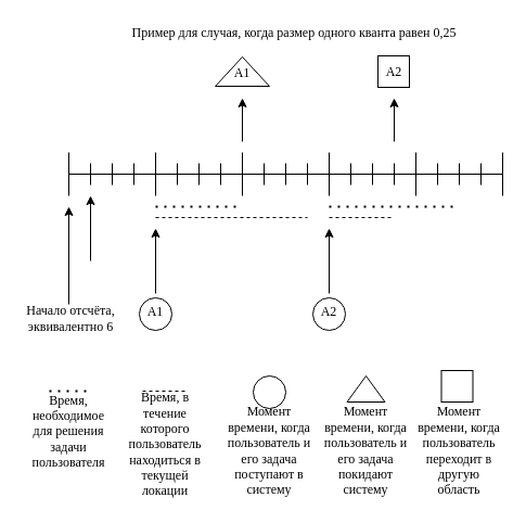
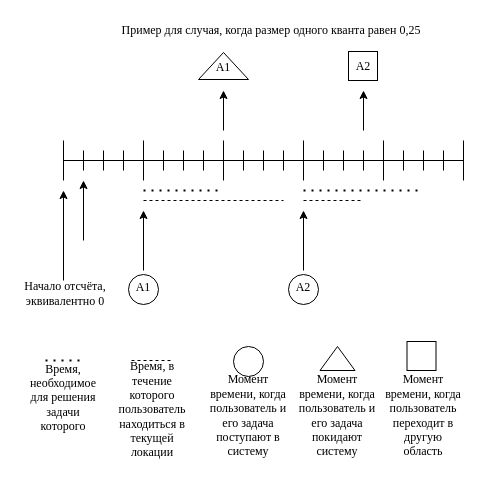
  <mxCell id="0" />
  <mxCell id="1" parent="0" />
  <mxCell id="2" value="" style="whiteSpace=wrap;html=1;aspect=fixed;fontFamily=Times New Roman;" vertex="1" parent="1"><mxGeometry x="348" y="51" width="29" height="29" as="geometry" /></mxCell>
  <mxCell id="3" value="" style="triangle;whiteSpace=wrap;html=1;fontFamily=Times New Roman;direction=north;" vertex="1" parent="1"><mxGeometry x="198" y="52" width="50" height="27" as="geometry" /></mxCell>
  <mxCell id="4" value="" style="endArrow=none;html=1;" edge="1" parent="1"><mxGeometry width="50" height="50" relative="1" as="geometry"><mxPoint x="63" y="160" as="sourcePoint" /><mxPoint x="463" y="160" as="targetPoint" /></mxGeometry></mxCell>
  <mxCell id="5" value="" style="endArrow=none;html=1;" edge="1" parent="1"><mxGeometry width="50" height="50" relative="1" as="geometry"><mxPoint x="63" y="180" as="sourcePoint" /><mxPoint x="63" y="140" as="targetPoint" /></mxGeometry></mxCell>
  <mxCell id="6" value="" style="endArrow=none;html=1;" edge="1" parent="1"><mxGeometry width="50" height="50" relative="1" as="geometry"><mxPoint x="143" y="180" as="sourcePoint" /><mxPoint x="143" y="140" as="targetPoint" /></mxGeometry></mxCell>
  <mxCell id="7" value="" style="endArrow=none;html=1;" edge="1" parent="1"><mxGeometry width="50" height="50" relative="1" as="geometry"><mxPoint x="223" y="180" as="sourcePoint" /><mxPoint x="223" y="140" as="targetPoint" /></mxGeometry></mxCell>
  <mxCell id="8" value="" style="endArrow=none;html=1;" edge="1" parent="1"><mxGeometry width="50" height="50" relative="1" as="geometry"><mxPoint x="303" y="180" as="sourcePoint" /><mxPoint x="303" y="140" as="targetPoint" /></mxGeometry></mxCell>
  <mxCell id="9" value="" style="endArrow=none;html=1;" edge="1" parent="1"><mxGeometry width="50" height="50" relative="1" as="geometry"><mxPoint x="383" y="180" as="sourcePoint" /><mxPoint x="383" y="140" as="targetPoint" /></mxGeometry></mxCell>
  <mxCell id="10" value="" style="endArrow=none;html=1;" edge="1" parent="1"><mxGeometry width="50" height="50" relative="1" as="geometry"><mxPoint x="463" y="180" as="sourcePoint" /><mxPoint x="463" y="140" as="targetPoint" /></mxGeometry></mxCell>
  <mxCell id="11" value="" style="endArrow=none;html=1;" edge="1" parent="1"><mxGeometry width="50" height="50" relative="1" as="geometry"><mxPoint x="83" y="170" as="sourcePoint" /><mxPoint x="83" y="150" as="targetPoint" /></mxGeometry></mxCell>
  <mxCell id="12" value="" style="endArrow=none;html=1;" edge="1" parent="1"><mxGeometry width="50" height="50" relative="1" as="geometry"><mxPoint x="103" y="170" as="sourcePoint" /><mxPoint x="103" y="150" as="targetPoint" /></mxGeometry></mxCell>
  <mxCell id="13" value="" style="endArrow=none;html=1;" edge="1" parent="1"><mxGeometry width="50" height="50" relative="1" as="geometry"><mxPoint x="123" y="170" as="sourcePoint" /><mxPoint x="123" y="150" as="targetPoint" /></mxGeometry></mxCell>
  <mxCell id="14" value="" style="endArrow=none;html=1;" edge="1" parent="1"><mxGeometry width="50" height="50" relative="1" as="geometry"><mxPoint x="163" y="170" as="sourcePoint" /><mxPoint x="163" y="150" as="targetPoint" /></mxGeometry></mxCell>
  <mxCell id="15" value="" style="endArrow=none;html=1;" edge="1" parent="1"><mxGeometry width="50" height="50" relative="1" as="geometry"><mxPoint x="183" y="170" as="sourcePoint" /><mxPoint x="183" y="150" as="targetPoint" /></mxGeometry></mxCell>
  <mxCell id="16" value="" style="endArrow=none;html=1;" edge="1" parent="1"><mxGeometry width="50" height="50" relative="1" as="geometry"><mxPoint x="203" y="170" as="sourcePoint" /><mxPoint x="203" y="150" as="targetPoint" /></mxGeometry></mxCell>
  <mxCell id="17" value="" style="endArrow=none;html=1;" edge="1" parent="1"><mxGeometry width="50" height="50" relative="1" as="geometry"><mxPoint x="243" y="170" as="sourcePoint" /><mxPoint x="243" y="150" as="targetPoint" /></mxGeometry></mxCell>
  <mxCell id="18" value="" style="endArrow=none;html=1;" edge="1" parent="1"><mxGeometry width="50" height="50" relative="1" as="geometry"><mxPoint x="263" y="170" as="sourcePoint" /><mxPoint x="263" y="150" as="targetPoint" /></mxGeometry></mxCell>
  <mxCell id="19" value="" style="endArrow=none;html=1;" edge="1" parent="1"><mxGeometry width="50" height="50" relative="1" as="geometry"><mxPoint x="283" y="170" as="sourcePoint" /><mxPoint x="283" y="150" as="targetPoint" /></mxGeometry></mxCell>
  <mxCell id="20" value="" style="endArrow=none;html=1;" edge="1" parent="1"><mxGeometry width="50" height="50" relative="1" as="geometry"><mxPoint x="323" y="170" as="sourcePoint" /><mxPoint x="323" y="150" as="targetPoint" /></mxGeometry></mxCell>
  <mxCell id="21" value="" style="endArrow=none;html=1;" edge="1" parent="1"><mxGeometry width="50" height="50" relative="1" as="geometry"><mxPoint x="343" y="170" as="sourcePoint" /><mxPoint x="343" y="150" as="targetPoint" /></mxGeometry></mxCell>
  <mxCell id="22" value="" style="endArrow=none;html=1;" edge="1" parent="1"><mxGeometry width="50" height="50" relative="1" as="geometry"><mxPoint x="363" y="170" as="sourcePoint" /><mxPoint x="363" y="150" as="targetPoint" /></mxGeometry></mxCell>
  <mxCell id="23" value="" style="endArrow=none;html=1;" edge="1" parent="1"><mxGeometry width="50" height="50" relative="1" as="geometry"><mxPoint x="403" y="170" as="sourcePoint" /><mxPoint x="403" y="150" as="targetPoint" /></mxGeometry></mxCell>
  <mxCell id="24" value="" style="endArrow=none;html=1;" edge="1" parent="1"><mxGeometry width="50" height="50" relative="1" as="geometry"><mxPoint x="423" y="170" as="sourcePoint" /><mxPoint x="423" y="150" as="targetPoint" /></mxGeometry></mxCell>
  <mxCell id="25" value="" style="endArrow=none;html=1;" edge="1" parent="1"><mxGeometry width="50" height="50" relative="1" as="geometry"><mxPoint x="443" y="170" as="sourcePoint" /><mxPoint x="443" y="150" as="targetPoint" /></mxGeometry></mxCell>
  <mxCell id="26" value="" style="endArrow=classic;html=1;" edge="1" parent="1"><mxGeometry width="50" height="50" relative="1" as="geometry"><mxPoint x="83" y="240" as="sourcePoint" /><mxPoint x="83" y="180" as="targetPoint" /></mxGeometry></mxCell>
  <mxCell id="27" value="" style="endArrow=classic;html=1;" edge="1" parent="1"><mxGeometry width="50" height="50" relative="1" as="geometry"><mxPoint x="63" y="280" as="sourcePoint" /><mxPoint x="63" y="190" as="targetPoint" /></mxGeometry></mxCell>
  <mxCell id="28" value="" style="endArrow=classic;html=1;" edge="1" parent="1"><mxGeometry width="50" height="50" relative="1" as="geometry"><mxPoint x="143" y="270" as="sourcePoint" /><mxPoint x="143" y="210" as="targetPoint" /></mxGeometry></mxCell>
  <mxCell id="29" value="" style="endArrow=none;dashed=1;html=1;dashPattern=1 3;strokeWidth=2;" edge="1" parent="1"><mxGeometry width="50" height="50" relative="1" as="geometry"><mxPoint x="143" y="190" as="sourcePoint" /><mxPoint x="223" y="190" as="targetPoint" /></mxGeometry></mxCell>
  <mxCell id="30" value="" style="endArrow=none;dashed=1;html=1;" edge="1" parent="1"><mxGeometry width="50" height="50" relative="1" as="geometry"><mxPoint x="143" y="200" as="sourcePoint" /><mxPoint x="283" y="200" as="targetPoint" /></mxGeometry></mxCell>
  <mxCell id="31" value="" style="endArrow=none;dashed=1;html=1;dashPattern=1 3;strokeWidth=2;" edge="1" parent="1"><mxGeometry width="50" height="50" relative="1" as="geometry"><mxPoint x="303" y="190" as="sourcePoint" /><mxPoint x="423" y="190" as="targetPoint" /></mxGeometry></mxCell>
  <mxCell id="32" value="" style="endArrow=none;dashed=1;html=1;" edge="1" parent="1"><mxGeometry width="50" height="50" relative="1" as="geometry"><mxPoint x="303" y="200" as="sourcePoint" /><mxPoint x="363" y="200" as="targetPoint" /></mxGeometry></mxCell>
  <mxCell id="33" value="" style="ellipse;whiteSpace=wrap;html=1;aspect=fixed;fontFamily=Times New Roman;" vertex="1" parent="1"><mxGeometry x="128" y="274" width="30" height="30" as="geometry" /></mxCell>
  <mxCell id="34" value="A1" style="text;html=1;strokeColor=none;fillColor=none;align=center;verticalAlign=middle;whiteSpace=wrap;rounded=0;fontFamily=Times New Roman;" vertex="1" parent="1"><mxGeometry x="123" y="277" width="40" height="20" as="geometry" /></mxCell>
  <mxCell id="35" value="A1" style="text;html=1;strokeColor=none;fillColor=none;align=center;verticalAlign=middle;whiteSpace=wrap;rounded=0;fontFamily=Times New Roman;" vertex="1" parent="1"><mxGeometry x="203" y="57" width="40" height="20" as="geometry" /></mxCell>
  <mxCell id="36" value="" style="endArrow=classic;html=1;fontFamily=Times New Roman;" edge="1" parent="1"><mxGeometry width="50" height="50" relative="1" as="geometry"><mxPoint x="223" y="130" as="sourcePoint" /><mxPoint x="223" y="90" as="targetPoint" /></mxGeometry></mxCell>
  <mxCell id="37" value="" style="endArrow=classic;html=1;" edge="1" parent="1"><mxGeometry width="50" height="50" relative="1" as="geometry"><mxPoint x="303" y="270" as="sourcePoint" /><mxPoint x="303" y="210" as="targetPoint" /></mxGeometry></mxCell>
  <mxCell id="38" value="" style="ellipse;whiteSpace=wrap;html=1;aspect=fixed;fontFamily=Times New Roman;" vertex="1" parent="1"><mxGeometry x="288" y="274" width="30" height="30" as="geometry" /></mxCell>
  <mxCell id="39" value="A2" style="text;html=1;strokeColor=none;fillColor=none;align=center;verticalAlign=middle;whiteSpace=wrap;rounded=0;fontFamily=Times New Roman;" vertex="1" parent="1"><mxGeometry x="283" y="277" width="40" height="20" as="geometry" /></mxCell>
  <mxCell id="40" value="A2" style="text;html=1;strokeColor=none;fillColor=none;align=center;verticalAlign=middle;whiteSpace=wrap;rounded=0;fontFamily=Times New Roman;" vertex="1" parent="1"><mxGeometry x="343" y="56" width="40" height="20" as="geometry" /></mxCell>
  <mxCell id="41" value="" style="endArrow=classic;html=1;fontFamily=Times New Roman;" edge="1" parent="1"><mxGeometry width="50" height="50" relative="1" as="geometry"><mxPoint x="363" y="130" as="sourcePoint" /><mxPoint x="363" y="90" as="targetPoint" /></mxGeometry></mxCell>
  <mxCell id="42" value="" style="endArrow=none;dashed=1;html=1;dashPattern=1 3;strokeWidth=2;" edge="1" parent="1"><mxGeometry width="50" height="50" relative="1" as="geometry"><mxPoint x="45" y="360" as="sourcePoint" /><mxPoint x="85" y="360" as="targetPoint" /></mxGeometry></mxCell>
  <mxCell id="43" value="" style="endArrow=none;dashed=1;html=1;" edge="1" parent="1"><mxGeometry width="50" height="50" relative="1" as="geometry"><mxPoint x="131" y="360" as="sourcePoint" /><mxPoint x="171" y="360" as="targetPoint" /></mxGeometry></mxCell>
  <mxCell id="44" value="" style="ellipse;whiteSpace=wrap;html=1;aspect=fixed;fontFamily=Times New Roman;" vertex="1" parent="1"><mxGeometry x="233" y="346" width="30" height="30" as="geometry" /></mxCell>
  <mxCell id="45" value="" style="triangle;whiteSpace=wrap;html=1;fontFamily=Times New Roman;direction=north;" vertex="1" parent="1"><mxGeometry x="319.5" y="346" width="35" height="24" as="geometry" /></mxCell>
  <mxCell id="46" value="" style="whiteSpace=wrap;html=1;aspect=fixed;fontFamily=Times New Roman;" vertex="1" parent="1"><mxGeometry x="406.5" y="341" width="29" height="29" as="geometry" /></mxCell>
- <mxCell id="47" value="Время, необходимое для решения задачи пользователя" style="text;html=1;strokeColor=none;fillColor=none;align=center;verticalAlign=middle;whiteSpace=wrap;rounded=0;fontFamily=Times New Roman;" vertex="1" parent="1"><mxGeometry x="23" y="352" width="80" height="90" as="geometry" /></mxCell>
+ <mxCell id="47" value="Время, необходимое для решения задачи которого" style="text;html=1;strokeColor=none;fillColor=none;align=center;verticalAlign=middle;whiteSpace=wrap;rounded=0;fontFamily=Times New Roman;" vertex="1" parent="1"><mxGeometry x="23" y="352" width="80" height="90" as="geometry" /></mxCell>
  <mxCell id="48" value="Время, в течение которого пользователь находиться в текущей локации" style="text;html=1;strokeColor=none;fillColor=none;align=center;verticalAlign=middle;whiteSpace=wrap;rounded=0;fontFamily=Times New Roman;" vertex="1" parent="1"><mxGeometry x="112" y="364" width="80" height="90" as="geometry" /></mxCell>
  <mxCell id="49" value="Момент времени, когда пользователь и его задача поступают в систему" style="text;html=1;strokeColor=none;fillColor=none;align=center;verticalAlign=middle;whiteSpace=wrap;rounded=0;fontFamily=Times New Roman;" vertex="1" parent="1"><mxGeometry x="208" y="370" width="80" height="90" as="geometry" /></mxCell>
  <mxCell id="50" value="Момент времени, когда пользователь и его задача покидают систему" style="text;html=1;strokeColor=none;fillColor=none;align=center;verticalAlign=middle;whiteSpace=wrap;rounded=0;fontFamily=Times New Roman;" vertex="1" parent="1"><mxGeometry x="297" y="370" width="80" height="90" as="geometry" /></mxCell>
  <mxCell id="51" value="Момент времени, когда пользователь переходит в другую область" style="text;html=1;strokeColor=none;fillColor=none;align=center;verticalAlign=middle;whiteSpace=wrap;rounded=0;fontFamily=Times New Roman;" vertex="1" parent="1"><mxGeometry x="383" y="370" width="80" height="90" as="geometry" /></mxCell>
  <mxCell id="52" value="Пример для случая, когда размер одного кванта равен 0,25" style="text;html=1;strokeColor=none;fillColor=none;align=center;verticalAlign=middle;whiteSpace=wrap;rounded=0;fontFamily=Times New Roman;" vertex="1" parent="1"><mxGeometry x="105.5" y="20" width="330" height="20" as="geometry" /></mxCell>
- <mxCell id="53" value="Начало отсчёта, эквивалентно 6" style="text;html=1;strokeColor=none;fillColor=none;align=center;verticalAlign=middle;whiteSpace=wrap;rounded=0;fontFamily=Times New Roman;" vertex="1" parent="1"><mxGeometry x="20" y="265" width="90" height="56" as="geometry" /></mxCell>
+ <mxCell id="53" value="Начало отсчёта, эквивалентно 0" style="text;html=1;strokeColor=none;fillColor=none;align=center;verticalAlign=middle;whiteSpace=wrap;rounded=0;fontFamily=Times New Roman;" vertex="1" parent="1"><mxGeometry x="20" y="265" width="90" height="56" as="geometry" /></mxCell>
